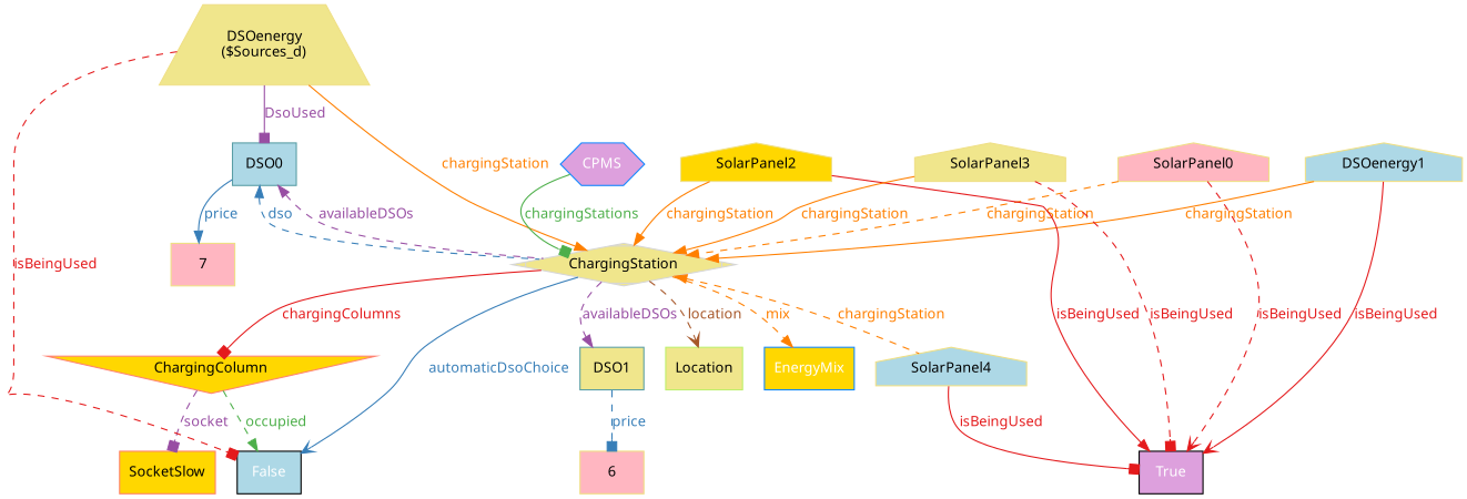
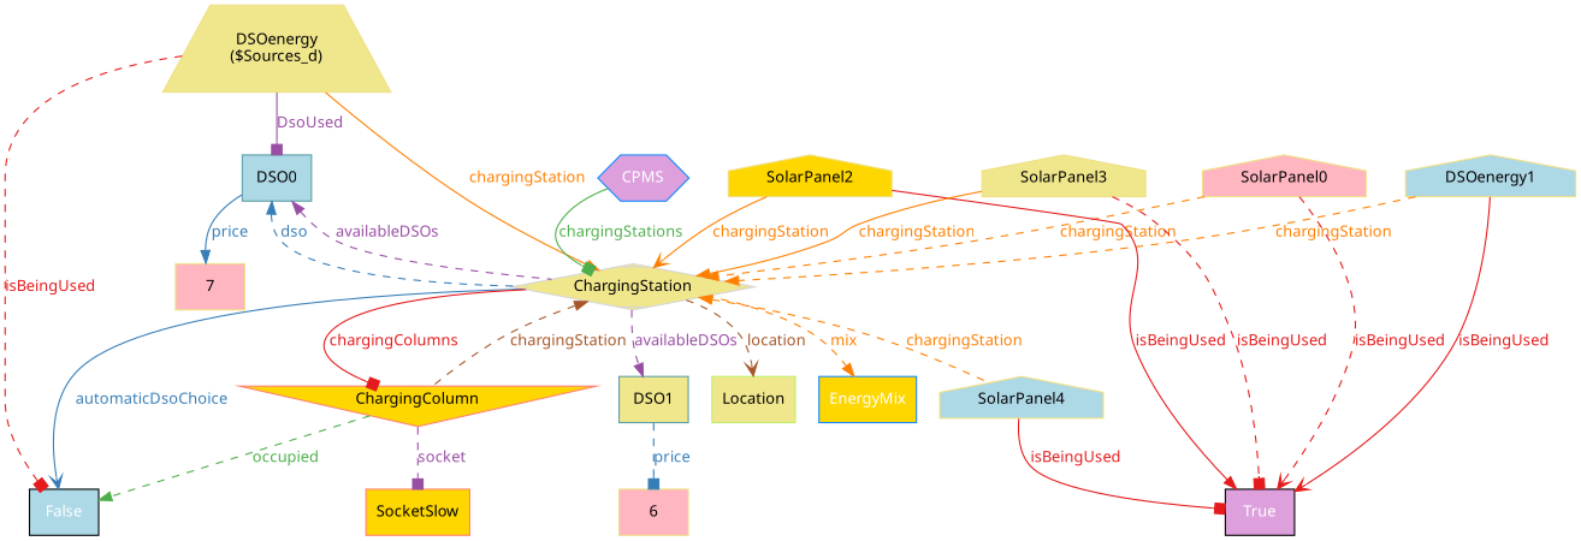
  digraph {
    fontname="Noto Sans"
    fontsize=12
    rankdir=TD
    node [color="#efdf84" fillcolor=khaki fontcolor="#000000" fontname="Noto Sans" fontsize=12 shape=box style="filled, solid"]
    edge [arrowhead=normal color="#e41a1c" dir=forward fontcolor="#e41a1c" fontname="Noto Sans" fontsize=12 style=dashed uuid="<ChargingStation, DSO0>" weight=1]
    n1 [color="#d6d6d6" label=ChargingStation shape=Mdiamond uuid=ChargingStation]
    n2 [color="#000000" fillcolor=lightblue fontcolor="#FFFFFF" label=False uuid=False]
    n3 [color="#5a9ea5" label=DSO1 uuid=DSO1]
    n4 [color="#ff8273" fillcolor=gold label=ChargingColumn shape=invtriangle uuid=ChargingColumn]
    n5 [fillcolor=lightblue label=SolarPanel4 shape=house uuid=SolarPanel4]
    n6 [color="#bdef6b" label=Location uuid=Location]
    n7 [color="#0f87ff" fillcolor=gold fontcolor="#ffffff" label=EnergyMix uuid=EnergyMix]
    n8 [fillcolor=lightpink label=6 uuid=6]
    n9 [color="#ff8273" fillcolor=gold label=SocketSlow uuid=SocketSlow]
    n10 [color="#000000" fillcolor=plum fontcolor="#FFFFFF" label=True uuid=True]
    n11 [color="#5a9ea5" fillcolor=lightblue label=DSO0 uuid=DSO0]
    n12 [fillcolor=lightpink label=7 uuid=7]
    n13 [label="DSOenergy\n($Sources_d)" shape=trapezium uuid=DSOenergy]
    n14 [fillcolor=lightpink label=SolarPanel0 shape=house uuid=SolarPanel0]
    n15 [fillcolor=lightblue label=DSOenergy1 shape=house uuid=SolarPanel1]
    n16 [fillcolor=gold label=SolarPanel2 shape=house uuid=SolarPanel2]
    n17 [label=SolarPanel3 shape=house uuid=SolarPanel3]
    n18 [color="#0f87ff" fillcolor=plum fontcolor="#ffffff" label=CPMS shape=hexagon uuid=CPMS]
    n1 -> n2 [arrowhead=vee color="#377eb8" fontcolor="#377eb8" label=automaticDsoChoice style=solid uuid="<ChargingStation, False>"]
    n1 -> n3 [color="#984ea3" fontcolor="#984ea3" label=availableDSOs uuid="<ChargingStation, DSO1>"]
    n1 -> n4 [arrowhead=box label=chargingColumns style=solid uuid="<ChargingStation, ChargingColumn>"]
+   n1 -> n4 [color="#a65628" dir=back fontcolor="#a65628" label=chargingStation uuid="<ChargingColumn, ChargingStation>" arrowhead=""]
    n1 -> n5 [color="#ff7f00" dir=back fontcolor="#ff7f00" label=chargingStation uuid="<SolarPanel4, ChargingStation>" arrowhead=""]
    n1 -> n6 [arrowhead=vee color="#a65628" fontcolor="#a65628" label=location uuid="<ChargingStation, Location>"]
    n1 -> n7 [color="#ff7f00" fontcolor="#ff7f00" label=mix uuid="<ChargingStation, EnergyMix>"]
    n3 -> n8 [arrowhead=box color="#377eb8" fontcolor="#377eb8" label=price uuid="<DSO1, 6>"]
    n4 -> n2 [color="#4daf4a" fontcolor="#4daf4a" label=occupied uuid="<ChargingColumn, False>"]
    n4 -> n9 [arrowhead=box color="#984ea3" fontcolor="#984ea3" label=socket uuid="<ChargingColumn, SocketSlow>"]
    n5 -> n10 [arrowhead=box label=isBeingUsed style=solid uuid="<SolarPanel4, True>"]
    n11 -> n1 [color="#984ea3" dir=back fontcolor="#984ea3" label=availableDSOs arrowhead=""]
    n11 -> n1 [color="#377eb8" dir=back fontcolor="#377eb8" label=dso arrowhead=""]
    n11 -> n12 [color="#377eb8" fontcolor="#377eb8" label=price style=solid uuid="<DSO0, 7>"]
    n13 -> n1 [color="#ff7f00" fontcolor="#ff7f00" label=chargingStation style=solid uuid="<DSOenergy, ChargingStation>"]
    n13 -> n2 [arrowhead=box label=isBeingUsed uuid="<DSOenergy, False>"]
    n13 -> n11 [arrowhead=box color="#984ea3" fontcolor="#984ea3" label=DsoUsed style=solid uuid="<DSOenergy, DSO0>"]
    n14 -> n1 [color="#ff7f00" fontcolor="#ff7f00" label=chargingStation uuid="<SolarPanel0, ChargingStation>"]
    n14 -> n10 [arrowhead=vee label=isBeingUsed uuid="<SolarPanel0, True>"]
-   n15 -> n1 [color="#ff7f00" fontcolor="#ff7f00" label=chargingStation style=solid uuid="<SolarPanel1, ChargingStation>"]
+   n15 -> n1 [color="#ff7f00" fontcolor="#ff7f00" label=chargingStation uuid="<SolarPanel1, ChargingStation>"]
    n15 -> n10 [arrowhead=vee label=isBeingUsed style=solid uuid="<SolarPanel1, True>"]
-   n16 -> n1 [color="#ff7f00" fontcolor="#ff7f00" label=chargingStation style=solid uuid="<SolarPanel2, ChargingStation>"]
+   n16 -> n1 [arrowhead=vee color="#ff7f00" fontcolor="#ff7f00" label=chargingStation style=solid uuid="<SolarPanel2, ChargingStation>"]
    n16 -> n10 [label=isBeingUsed style=solid uuid="<SolarPanel2, True>"]
    n17 -> n1 [color="#ff7f00" fontcolor="#ff7f00" label=chargingStation style=solid uuid="<SolarPanel3, ChargingStation>"]
    n17 -> n10 [arrowhead=box label=isBeingUsed uuid="<SolarPanel3, True>"]
    n18 -> n1 [arrowhead=box color="#4daf4a" fontcolor="#4daf4a" label=chargingStations style=solid uuid="<CPMS, ChargingStation>"]
  }
